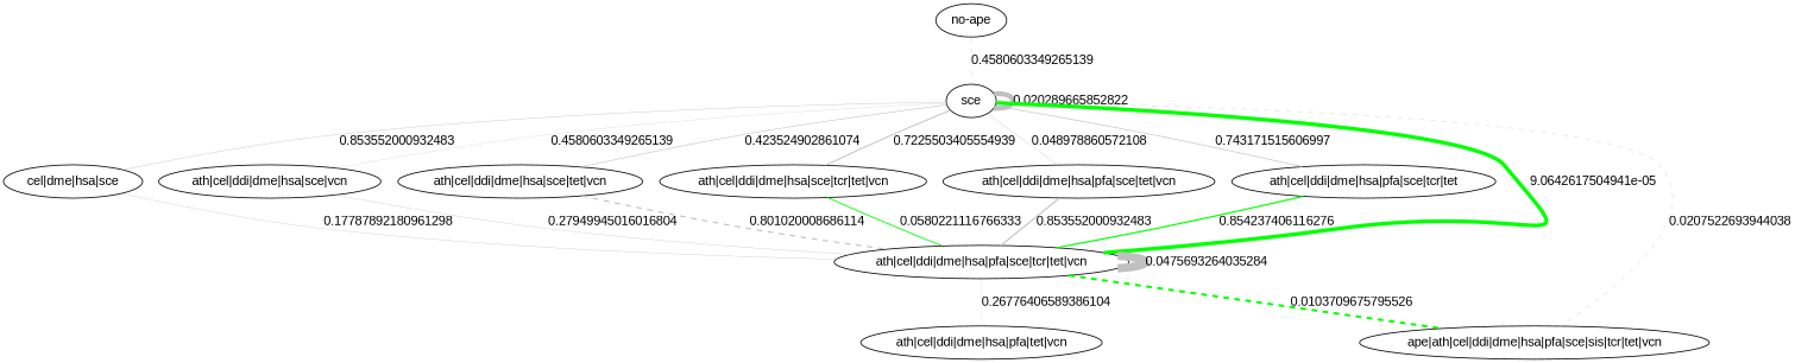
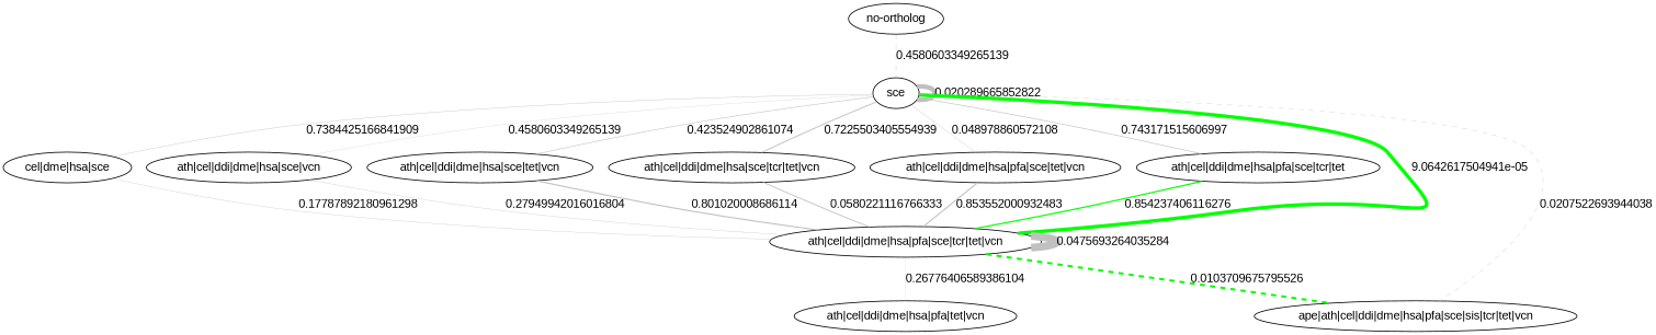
  graph {
    fontname="Liberation Sans"
    node [fontname="Liberation Sans"]
    edge [A="------------+----" B="-+--+-++-++-+-+++" PROF_A="-+--+-++-++-+-+++" PROF_Q="------------+----" color=grey fontname="Liberation Sans" nab=4 penwidth=0.3917727717923604 style=solid taxa_A="ath|cel|ddi|dme|hsa|pfa|sce|tcr|tet|vcn" taxa_Q=sce taxonomy_A=eukar taxonomy_Q=eukar]
-   "no-ortholog" [label="no-ape"]
+   "no-ortholog"
    sce
    "cel|dme|hsa|sce"
    "ath|cel|ddi|dme|hsa|sce|vcn"
    "ath|cel|ddi|dme|hsa|sce|tet|vcn"
    "ath|cel|ddi|dme|hsa|sce|tcr|tet|vcn"
    "ath|cel|ddi|dme|hsa|pfa|sce|tet|vcn"
    "ath|cel|ddi|dme|hsa|pfa|sce|tcr|tet"
    "ath|cel|ddi|dme|hsa|pfa|sce|tcr|tet|vcn"
    "ape|ath|cel|ddi|dme|hsa|pfa|sce|sis|tcr|tet|vcn"
    "ath|cel|ddi|dme|hsa|pfa|tet|vcn"
    "no-ortholog" -- sce [A="-----------------" B="------------+----" PROF_A="------------+----" PROF_Q="-----------------" expected_nab=6.8639 label=0.4580603349265139 nab=5 penwidth=0.48971596474045065 style=dashed taxa_A=sce taxa_Q="no-ortholog" taxonomy_Q=mixed]
    sce -- sce [B="------------+----" PROF_A="------------+----" expected_nab=41.7551 label=0.020289665852822 nab=55 penwidth=5.386875612144956 taxa_A=sce]
-   sce -- "cel|dme|hsa|sce" [B="----+--+-+--+----" PROF_A="----+--+-+--+----" expected_nab=4.4329 label=0.853552000932483 nab=5 penwidth=0.48971596474045065 taxa_A="cel|dme|hsa|sce"]
+   sce -- "cel|dme|hsa|sce" [B="----+--+-+--+----" PROF_A="----+--+-+--+----" expected_nab=4.4329 label=0.7384425166841909 nab=5 penwidth=0.48971596474045065 taxa_A="cel|dme|hsa|sce"]
    sce -- "ath|cel|ddi|dme|hsa|sce|vcn" [B="-+--+-++-+--+---+" PROF_A="-+--+-++-+--+---+" expected_nab=4.0039 label=0.4580603349265139 nab=3 penwidth=0.2938295788442703 taxa_A="ath|cel|ddi|dme|hsa|sce|vcn"]
    sce -- "ath|cel|ddi|dme|hsa|sce|tet|vcn" [B="-+--+-++-+--+--++" PROF_A="-+--+-++-+--+--++" expected_nab=9.2948 label=0.423524902861074 nab=7 penwidth=0.6856023506366308 taxa_A="ath|cel|ddi|dme|hsa|sce|tet|vcn"]
    sce -- "ath|cel|ddi|dme|hsa|sce|tcr|tet|vcn" [B="-+--+-++-+--+-+++" PROF_A="-+--+-++-+--+-+++" expected_nab=11.0108 label=0.7225503405554939 nab=12 penwidth=1.1753183153770812 taxa_A="ath|cel|ddi|dme|hsa|sce|tcr|tet|vcn"]
    sce -- "ath|cel|ddi|dme|hsa|pfa|sce|tet|vcn" [B="-+--+-++-++-+--++" PROF_A="-+--+-++-++-+--++" expected_nab=9.1518 label=0.048978860572108 taxa_A="ath|cel|ddi|dme|hsa|pfa|sce|tet|vcn"]
    sce -- "ath|cel|ddi|dme|hsa|pfa|sce|tcr|tet" [B="-+--+-++-++-+-++-" PROF_A="-+--+-++-++-+-++-" expected_nab=9.0088 label=0.743171515606997 nab=8 penwidth=0.7835455435847208 taxa_A="ath|cel|ddi|dme|hsa|pfa|sce|tcr|tet"]
    sce -- "ath|cel|ddi|dme|hsa|pfa|sce|tcr|tet|vcn" [color=green expected_nab=67.0656 label="9.0642617504941e-05" nab=42 penwidth=4.113614103819783]
    sce -- "ape|ath|cel|ddi|dme|hsa|pfa|sce|sis|tcr|tet|vcn" [B="++--+-++-++-+++++" PROF_A="++--+-++-++-+++++" expected_nab=10.2958 label=0.0207522693944038 style=dashed taxa_A="ape|ath|cel|ddi|dme|hsa|pfa|sce|sis|tcr|tet|vcn" taxonomy_A=mixed]
    "cel|dme|hsa|sce" -- "ath|cel|ddi|dme|hsa|pfa|sce|tcr|tet|vcn" [A="----+--+-+--+----" PROF_Q="----+--+-+--+----" expected_nab=7.12 label=0.17787892180961298 taxa_Q="cel|dme|hsa|sce"]
-   "ath|cel|ddi|dme|hsa|sce|vcn" -- "ath|cel|ddi|dme|hsa|pfa|sce|tcr|tet|vcn" [A="-+--+-++-+--+---+" PROF_Q="-+--+-++-+--+---+" expected_nab=6.431 label=0.27949945016016804 taxa_Q="ath|cel|ddi|dme|hsa|sce|vcn"]
-   "ath|cel|ddi|dme|hsa|sce|tet|vcn" -- "ath|cel|ddi|dme|hsa|pfa|sce|tcr|tet|vcn" [A="-+--+-++-+--+--++" PROF_Q="-+--+-++-+--+--++" expected_nab=14.929 label=0.801020008686114 nab=14 penwidth=1.3712047012732616 style=dashed taxa_Q="ath|cel|ddi|dme|hsa|sce|tet|vcn"]
-   "ath|cel|ddi|dme|hsa|sce|tcr|tet|vcn" -- "ath|cel|ddi|dme|hsa|pfa|sce|tcr|tet|vcn" [A="-+--+-++-+--+-+++" PROF_Q="-+--+-++-+--+-+++" color=green expected_nab=17.6851 label=0.0580221116766333 nab=11 penwidth=1.0773751224289914 taxa_Q="ath|cel|ddi|dme|hsa|sce|tcr|tet|vcn"]
+   "ath|cel|ddi|dme|hsa|sce|vcn" -- "ath|cel|ddi|dme|hsa|pfa|sce|tcr|tet|vcn" [A="-+--+-++-+--+---+" PROF_Q="-+--+-++-+--+---+" expected_nab=6.431 label=0.27949942016016804 taxa_Q="ath|cel|ddi|dme|hsa|sce|vcn"]
+   "ath|cel|ddi|dme|hsa|sce|tet|vcn" -- "ath|cel|ddi|dme|hsa|pfa|sce|tcr|tet|vcn" [A="-+--+-++-+--+--++" PROF_Q="-+--+-++-+--+--++" expected_nab=14.929 label=0.801020008686114 nab=14 penwidth=1.3712047012732616 taxa_Q="ath|cel|ddi|dme|hsa|sce|tet|vcn"]
+   "ath|cel|ddi|dme|hsa|sce|tcr|tet|vcn" -- "ath|cel|ddi|dme|hsa|pfa|sce|tcr|tet|vcn" [A="-+--+-++-+--+-+++" PROF_Q="-+--+-++-+--+-+++" expected_nab=17.6851 label=0.0580221116766333 nab=11 penwidth=1.0773751224289914 taxa_Q="ath|cel|ddi|dme|hsa|sce|tcr|tet|vcn"]
    "ath|cel|ddi|dme|hsa|pfa|sce|tet|vcn" -- "ath|cel|ddi|dme|hsa|pfa|sce|tcr|tet|vcn" [A="-+--+-++-++-+--++" PROF_Q="-+--+-++-++-+--++" expected_nab=14.6993 label=0.853552000932483 nab=14 penwidth=1.3712047012732616 taxa_Q="ath|cel|ddi|dme|hsa|pfa|sce|tet|vcn"]
    "ath|cel|ddi|dme|hsa|pfa|sce|tcr|tet" -- "ath|cel|ddi|dme|hsa|pfa|sce|tcr|tet|vcn" [A="-+--+-++-++-+-++-" PROF_Q="-+--+-++-++-+-++-" color=green expected_nab=14.4696 label=0.854237406116276 nab=15 penwidth=1.4691478942213516 taxa_Q="ath|cel|ddi|dme|hsa|pfa|sce|tcr|tet"]
    "ath|cel|ddi|dme|hsa|pfa|sce|tcr|tet|vcn" -- "ath|cel|ddi|dme|hsa|pfa|sce|tcr|tet|vcn" [A="-+--+-++-++-+-+++" PROF_Q="-+--+-++-++-+-+++" expected_nab=107.7184 label=0.0475693264035284 nab=92 penwidth=9.01077375122429 taxa_Q="ath|cel|ddi|dme|hsa|pfa|sce|tcr|tet|vcn"]
    "ath|cel|ddi|dme|hsa|pfa|sce|tcr|tet|vcn" -- "ape|ath|cel|ddi|dme|hsa|pfa|sce|sis|tcr|tet|vcn" [A="-+--+-++-++-+-+++" B="++--+-++-++-+++++" PROF_A="++--+-++-++-+++++" PROF_Q="-+--+-++-++-+-+++" color=green expected_nab=16.5367 label=0.0103709675795526 nab=26 penwidth=2.546523016650343 style=dashed taxa_A="ape|ath|cel|ddi|dme|hsa|pfa|sce|sis|tcr|tet|vcn" taxa_Q="ath|cel|ddi|dme|hsa|pfa|sce|tcr|tet|vcn" taxonomy_A=mixed]
    "ath|cel|ddi|dme|hsa|pfa|sce|tcr|tet|vcn" -- "ath|cel|ddi|dme|hsa|pfa|tet|vcn" [A="-+--+-++-++----++" PROF_Q="-+--+-++-++----++" expected_nab=0.9187 label=0.26776406589386104 nab=2 penwidth=0.1958863858961802 taxa_Q="ath|cel|ddi|dme|hsa|pfa|tet|vcn"]
  }
